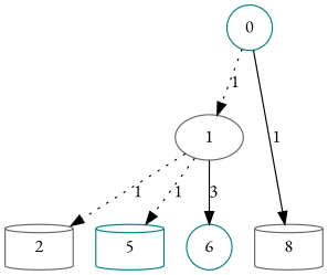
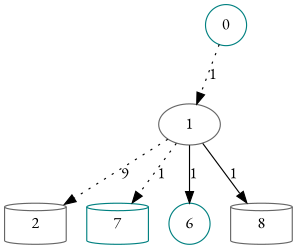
  digraph {
    fontname="EB Garamond"
    node [color=teal fontname="EB Garamond" shape=cylinder]
    edge [fontname="EB Garamond" style=dotted]
    0 [shape=circle]
    1 [color=gray40 shape=ellipse]
    n3 [color=gray40 label=8]
    2 [color=gray40]
-   5
+   5 [label=7]
    6 [shape=circle]
    0 -> 1 [label=1]
-   0 -> n3 [label=1 style=solid]
-   1 -> 2 [label=1]
+   1 -> n3 [label=1 style=solid]
+   1 -> 2 [label=9]
    1 -> 5 [label=1]
-   1 -> 6 [label=3 style=solid]
+   1 -> 6 [label=1 style=solid]
  }
